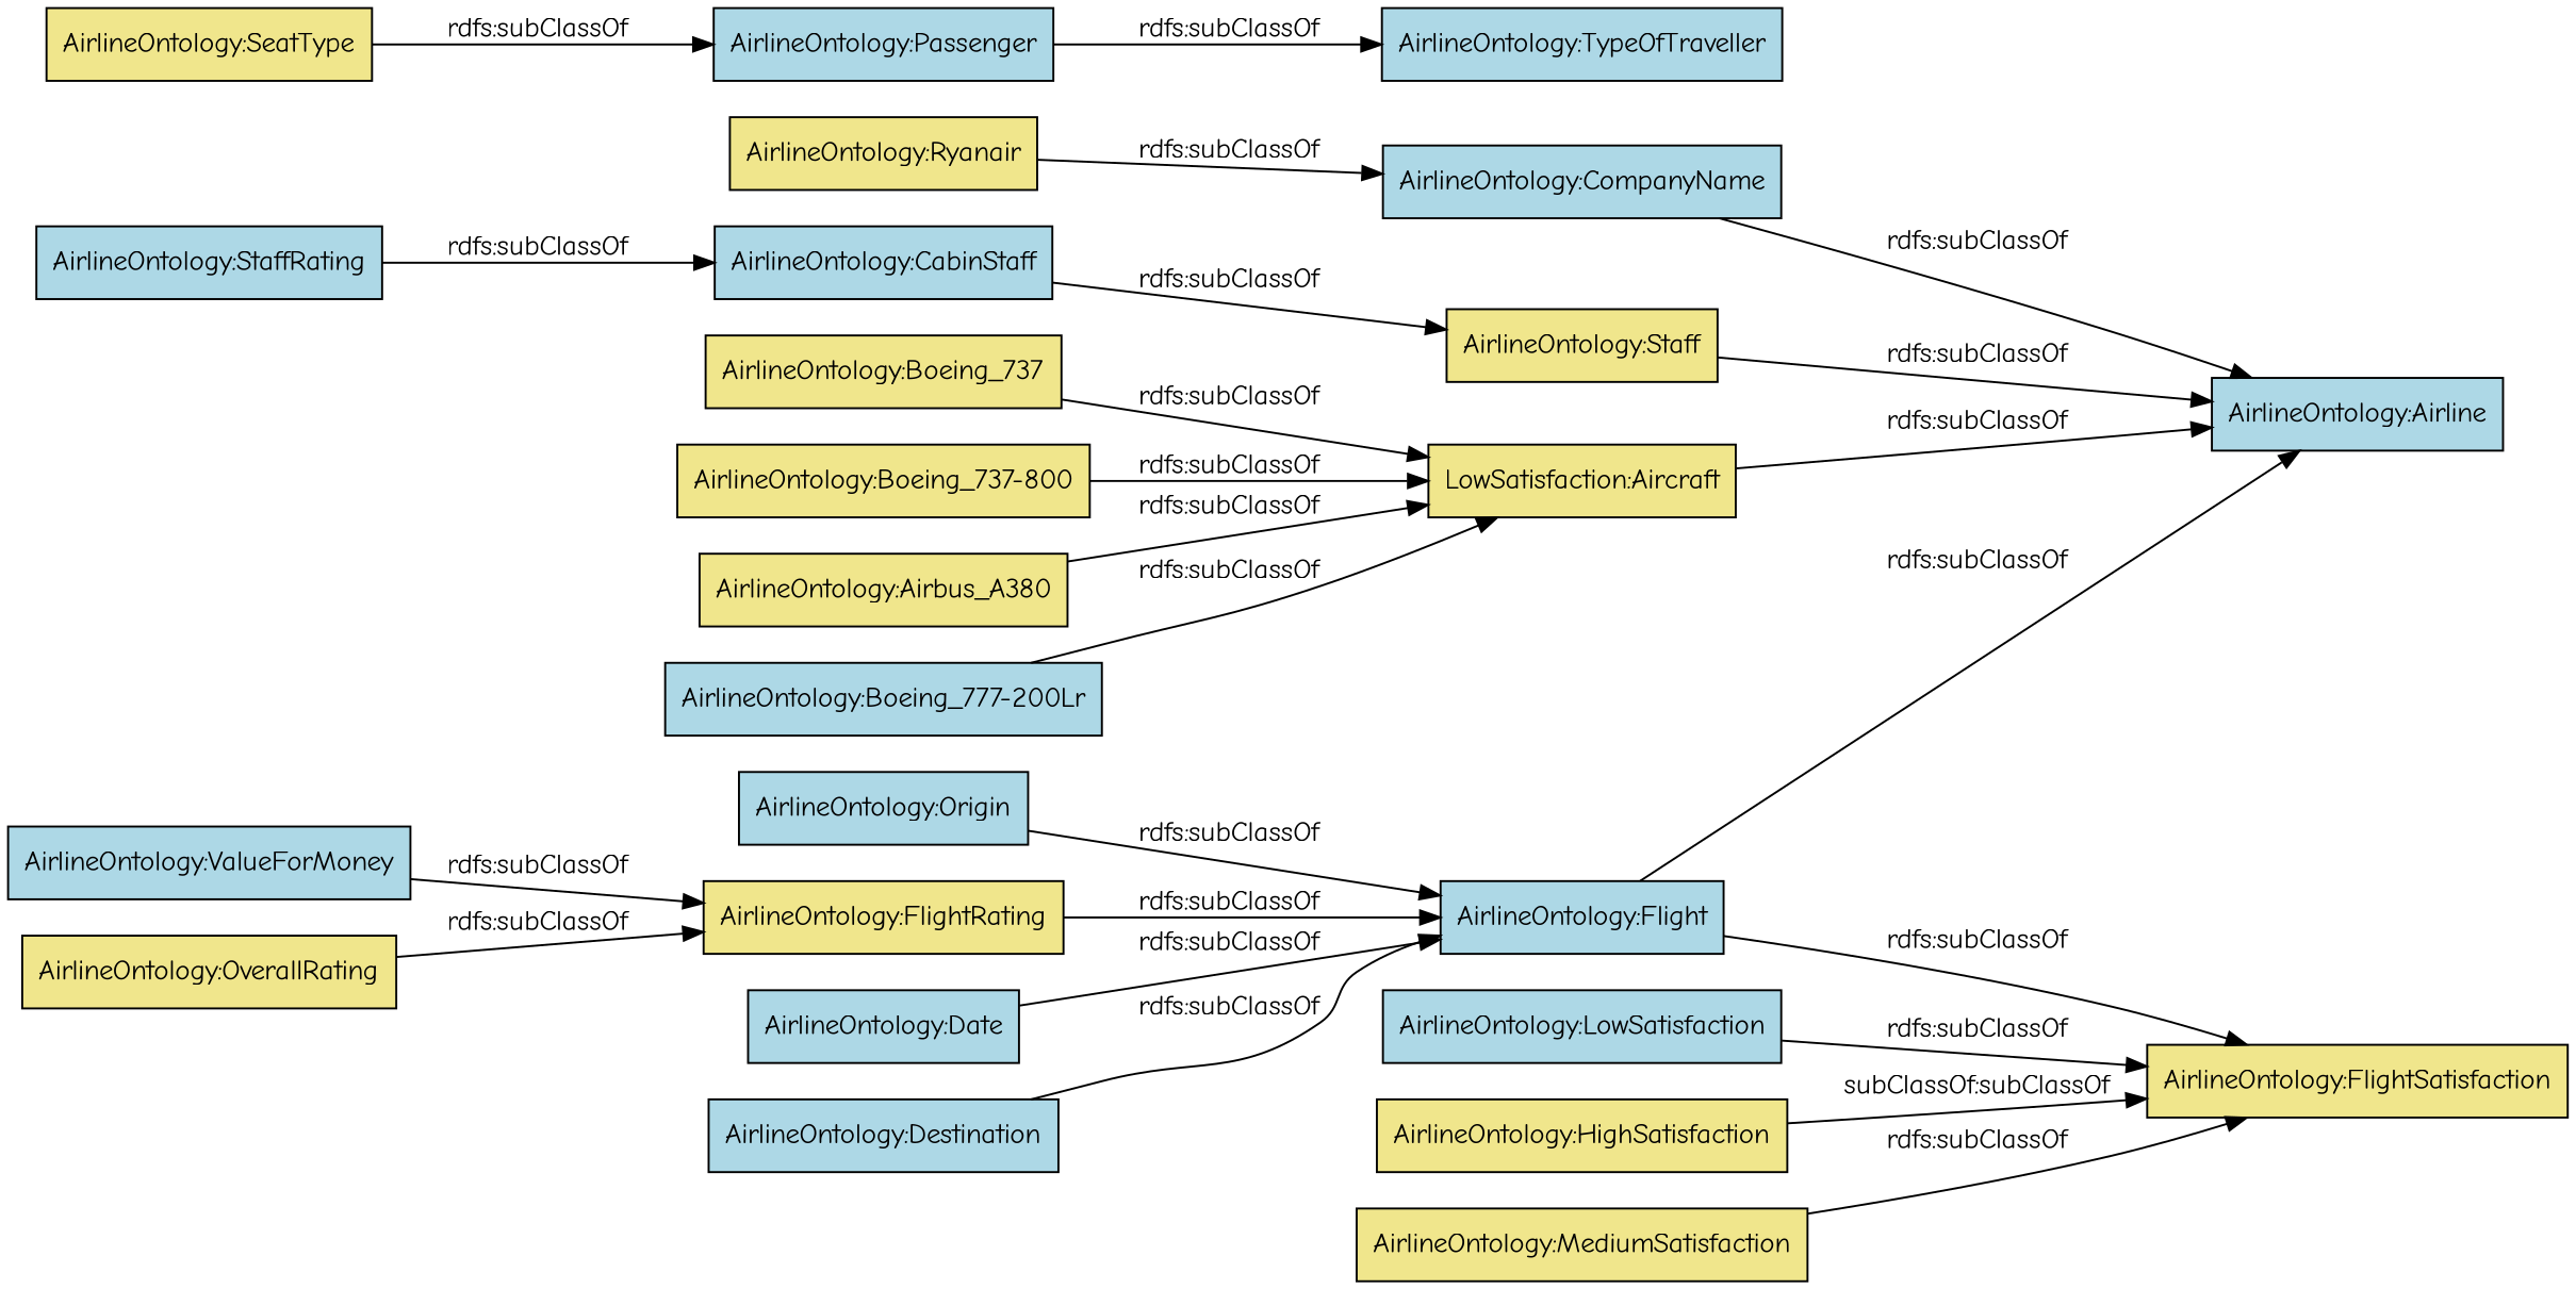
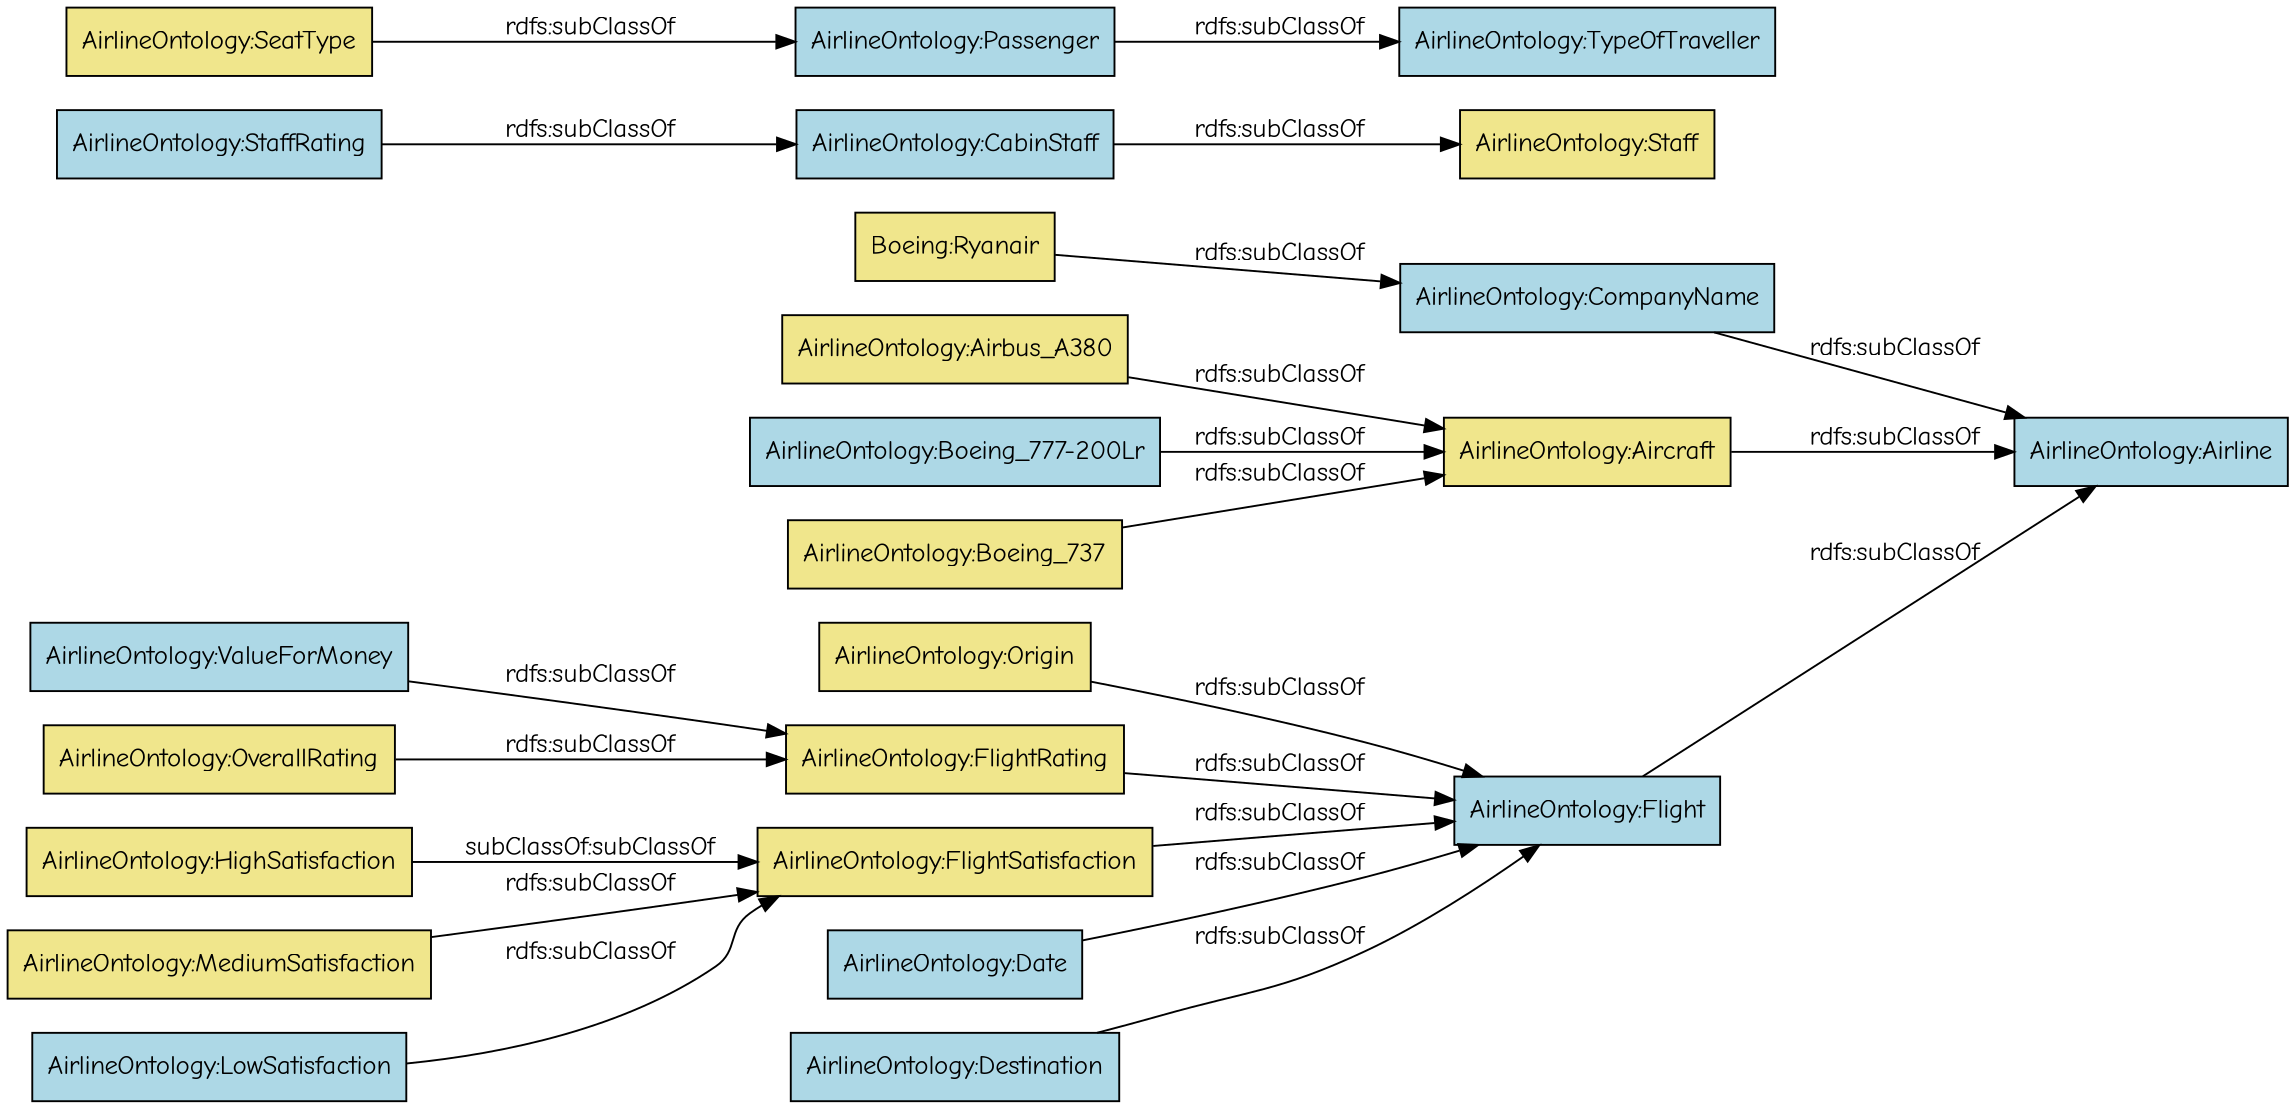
  digraph {
    fontname="Comic Neue"
    rankdir=LR
    node [color=black fillcolor=lightblue fontname="Comic Neue" shape=rectangle style=filled]
    edge [fontname="Comic Neue"]
-   "AirlineOntology:Origin"
+   "AirlineOntology:Origin" [fillcolor=khaki]
    "AirlineOntology:Flight"
    "AirlineOntology:Airline"
    "AirlineOntology:CompanyName"
    "AirlineOntology:Staff" [fillcolor=khaki]
    "AirlineOntology:OverallRating" [fillcolor=khaki]
    "AirlineOntology:FlightRating" [fillcolor=khaki]
    "AirlineOntology:FlightSatisfaction" [fillcolor=khaki]
    "AirlineOntology:LowSatisfaction"
    "AirlineOntology:HighSatisfaction" [fillcolor=khaki]
-   "AirlineOntology:Aircraft" [fillcolor=khaki label="LowSatisfaction:Aircraft"]
+   "AirlineOntology:Aircraft" [fillcolor=khaki]
    "AirlineOntology:Passenger"
    "AirlineOntology:TypeOfTraveller"
    "AirlineOntology:CabinStaff"
    "AirlineOntology:SeatType" [fillcolor=khaki]
    "AirlineOntology:Airbus_A380" [fillcolor=khaki]
    "AirlineOntology:ValueForMoney"
    "AirlineOntology:Date"
    "AirlineOntology:Boeing_777-200Lr"
-   "AirlineOntology:Ryanair" [fillcolor=khaki]
+   "AirlineOntology:Ryanair" [fillcolor=khaki label="Boeing:Ryanair"]
    "AirlineOntology:Boeing_737" [fillcolor=khaki]
    "AirlineOntology:Destination"
    "AirlineOntology:StaffRating"
    "AirlineOntology:MediumSatisfaction" [fillcolor=khaki]
-   "AirlineOntology:Boeing_737-800" [fillcolor=khaki]
    "AirlineOntology:Origin" -> "AirlineOntology:Flight" [label="rdfs:subClassOf"]
    "AirlineOntology:Flight" -> "AirlineOntology:Airline" [label="rdfs:subClassOf"]
    "AirlineOntology:CompanyName" -> "AirlineOntology:Airline" [label="rdfs:subClassOf"]
-   "AirlineOntology:Staff" -> "AirlineOntology:Airline" [label="rdfs:subClassOf"]
    "AirlineOntology:OverallRating" -> "AirlineOntology:FlightRating" [label="rdfs:subClassOf"]
    "AirlineOntology:FlightRating" -> "AirlineOntology:Flight" [label="rdfs:subClassOf"]
-   "AirlineOntology:Flight" -> "AirlineOntology:FlightSatisfaction" [label="rdfs:subClassOf"]
+   "AirlineOntology:FlightSatisfaction" -> "AirlineOntology:Flight" [label="rdfs:subClassOf"]
    "AirlineOntology:LowSatisfaction" -> "AirlineOntology:FlightSatisfaction" [label="rdfs:subClassOf"]
    "AirlineOntology:HighSatisfaction" -> "AirlineOntology:FlightSatisfaction" [label="subClassOf:subClassOf"]
    "AirlineOntology:Aircraft" -> "AirlineOntology:Airline" [label="rdfs:subClassOf"]
    "AirlineOntology:Passenger" -> "AirlineOntology:TypeOfTraveller" [label="rdfs:subClassOf"]
    "AirlineOntology:CabinStaff" -> "AirlineOntology:Staff" [label="rdfs:subClassOf"]
    "AirlineOntology:SeatType" -> "AirlineOntology:Passenger" [label="rdfs:subClassOf"]
    "AirlineOntology:Airbus_A380" -> "AirlineOntology:Aircraft" [label="rdfs:subClassOf"]
    "AirlineOntology:ValueForMoney" -> "AirlineOntology:FlightRating" [label="rdfs:subClassOf"]
    "AirlineOntology:Date" -> "AirlineOntology:Flight" [label="rdfs:subClassOf"]
    "AirlineOntology:Boeing_777-200Lr" -> "AirlineOntology:Aircraft" [label="rdfs:subClassOf"]
    "AirlineOntology:Ryanair" -> "AirlineOntology:CompanyName" [label="rdfs:subClassOf"]
    "AirlineOntology:Boeing_737" -> "AirlineOntology:Aircraft" [label="rdfs:subClassOf"]
    "AirlineOntology:Destination" -> "AirlineOntology:Flight" [label="rdfs:subClassOf"]
    "AirlineOntology:StaffRating" -> "AirlineOntology:CabinStaff" [label="rdfs:subClassOf"]
    "AirlineOntology:MediumSatisfaction" -> "AirlineOntology:FlightSatisfaction" [label="rdfs:subClassOf"]
-   "AirlineOntology:Boeing_737-800" -> "AirlineOntology:Aircraft" [label="rdfs:subClassOf"]
  }
